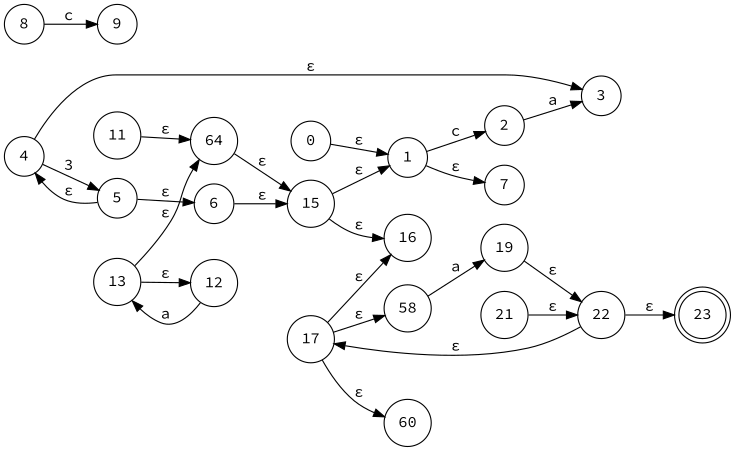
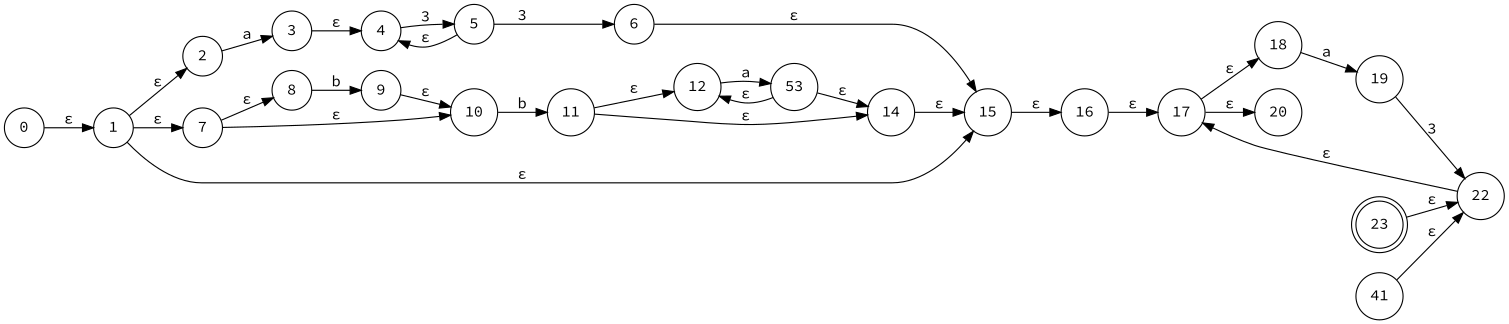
  digraph {
    fontname="Source Code Pro"
    rankdir=LR
    node [fontname="Source Code Pro" shape=circle]
    edge [fontname="Source Code Pro"]
    0
    1
    2
    7
    3
    8
+   10
    15
    16
    17
    4
    9
    11
    5
    6
    12
-   14 [label=64]
-   13
-   18 [label=58]
-   20 [label=60]
+   14
+   13 [label=53]
+   18
+   20
    19
    22
    n23 [label=23 shape=doublecircle]
-   21
+   21 [label=41]
    0 -> 1 [label="ε"]
-   1 -> 2 [label=c]
+   1 -> 2 [label="ε"]
    1 -> 7 [label="ε"]
    2 -> 3 [label=a]
-   4 -> 3 [label="ε"]
-   8 -> 9 [label=c]
-   15 -> 1 [label="ε"]
+   7 -> 8 [label="ε"]
+   7 -> 10 [label="ε"]
+   3 -> 4 [label="ε"]
+   8 -> 9 [label=b]
+   10 -> 11 [label=b]
+   1 -> 15 [label="ε"]
    15 -> 16 [label="ε"]
-   17 -> 16 [label="ε"]
+   16 -> 17 [label="ε"]
    17 -> 18 [label="ε"]
    17 -> 20 [label="ε"]
    4 -> 5 [label=3]
+   9 -> 10 [label="ε"]
+   11 -> 12 [label="ε"]
    11 -> 14 [label="ε"]
    5 -> 4 [label="ε"]
-   5 -> 6 [label="ε"]
+   5 -> 6 [label=3]
    6 -> 15 [label="ε"]
    12 -> 13 [label=a]
    14 -> 15 [label="ε"]
    13 -> 12 [label="ε"]
    13 -> 14 [label="ε"]
    18 -> 19 [label=a]
-   19 -> 22 [label="ε"]
+   19 -> 22 [label=3]
    22 -> 17 [label="ε"]
-   22 -> n23 [label="ε"]
+   n23 -> 22 [label="ε"]
    21 -> 22 [label="ε"]
  }
